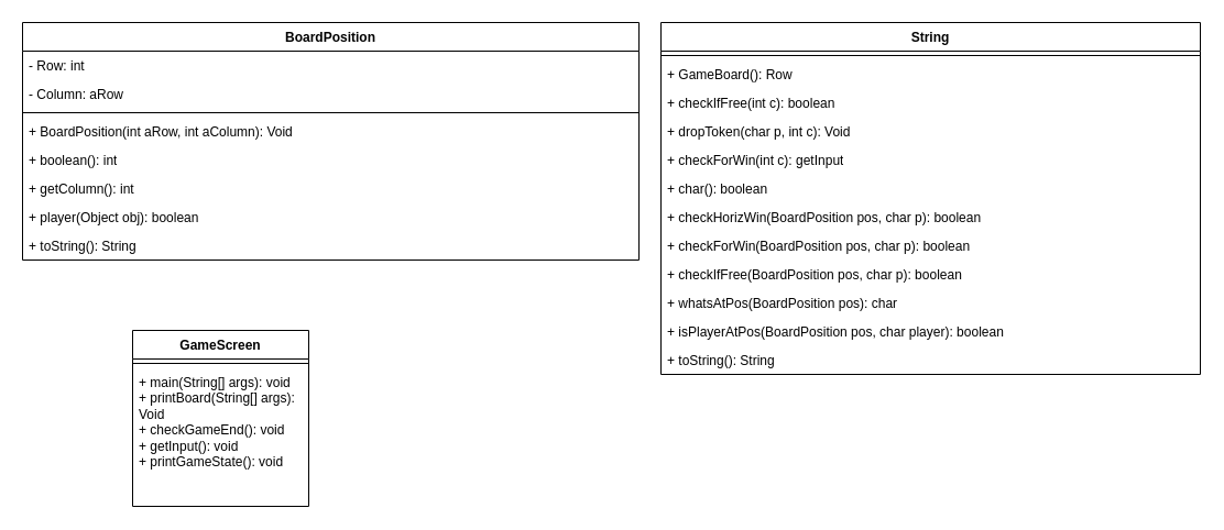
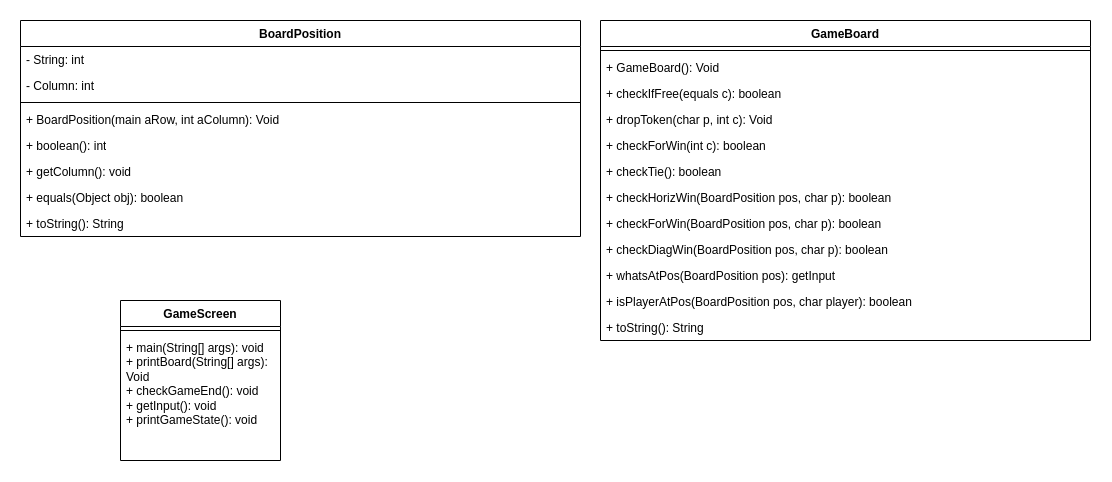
  <mxCell id="0" />
  <mxCell id="1" parent="0" />
  <mxCell id="2" value="BoardPosition" style="swimlane;fontStyle=1;align=center;verticalAlign=top;childLayout=stackLayout;horizontal=1;startSize=26;horizontalStack=0;resizeParent=1;resizeParentMax=0;resizeLast=0;collapsible=1;marginBottom=0;whiteSpace=wrap;html=1;" parent="1" vertex="1"><mxGeometry x="20" y="20" width="560" height="216" as="geometry" /></mxCell>
- <mxCell id="3" value="- Row: int" style="text;strokeColor=none;fillColor=none;align=left;verticalAlign=top;spacingLeft=4;spacingRight=4;overflow=hidden;rotatable=0;points=[[0,0.5],[1,0.5]];portConstraint=eastwest;whiteSpace=wrap;html=1;" parent="2" vertex="1"><mxGeometry y="26" width="560" height="26" as="geometry" /></mxCell>
- <mxCell id="4" value="- Column: aRow" style="text;strokeColor=none;fillColor=none;align=left;verticalAlign=top;spacingLeft=4;spacingRight=4;overflow=hidden;rotatable=0;points=[[0,0.5],[1,0.5]];portConstraint=eastwest;whiteSpace=wrap;html=1;" parent="2" vertex="1"><mxGeometry y="52" width="560" height="26" as="geometry" /></mxCell>
+ <mxCell id="3" value="- String: int" style="text;strokeColor=none;fillColor=none;align=left;verticalAlign=top;spacingLeft=4;spacingRight=4;overflow=hidden;rotatable=0;points=[[0,0.5],[1,0.5]];portConstraint=eastwest;whiteSpace=wrap;html=1;" parent="2" vertex="1"><mxGeometry y="26" width="560" height="26" as="geometry" /></mxCell>
+ <mxCell id="4" value="- Column: int" style="text;strokeColor=none;fillColor=none;align=left;verticalAlign=top;spacingLeft=4;spacingRight=4;overflow=hidden;rotatable=0;points=[[0,0.5],[1,0.5]];portConstraint=eastwest;whiteSpace=wrap;html=1;" parent="2" vertex="1"><mxGeometry y="52" width="560" height="26" as="geometry" /></mxCell>
  <mxCell id="5" value="" style="line;strokeWidth=1;fillColor=none;align=left;verticalAlign=middle;spacingTop=-1;spacingLeft=3;spacingRight=3;rotatable=0;labelPosition=right;points=[];portConstraint=eastwest;strokeColor=inherit;" parent="2" vertex="1"><mxGeometry y="78" width="560" height="8" as="geometry" /></mxCell>
- <mxCell id="6" value="+ BoardPosition(int aRow, int aColumn): Void" style="text;strokeColor=none;fillColor=none;align=left;verticalAlign=top;spacingLeft=4;spacingRight=4;overflow=hidden;rotatable=0;points=[[0,0.5],[1,0.5]];portConstraint=eastwest;whiteSpace=wrap;html=1;" parent="2" vertex="1"><mxGeometry y="86" width="560" height="26" as="geometry" /></mxCell>
+ <mxCell id="6" value="+ BoardPosition(main aRow, int aColumn): Void" style="text;strokeColor=none;fillColor=none;align=left;verticalAlign=top;spacingLeft=4;spacingRight=4;overflow=hidden;rotatable=0;points=[[0,0.5],[1,0.5]];portConstraint=eastwest;whiteSpace=wrap;html=1;" parent="2" vertex="1"><mxGeometry y="86" width="560" height="26" as="geometry" /></mxCell>
  <mxCell id="7" value="+ boolean(): int" style="text;strokeColor=none;fillColor=none;align=left;verticalAlign=top;spacingLeft=4;spacingRight=4;overflow=hidden;rotatable=0;points=[[0,0.5],[1,0.5]];portConstraint=eastwest;whiteSpace=wrap;html=1;" parent="2" vertex="1"><mxGeometry y="112" width="560" height="26" as="geometry" /></mxCell>
- <mxCell id="8" value="+ getColumn(): int" style="text;strokeColor=none;fillColor=none;align=left;verticalAlign=top;spacingLeft=4;spacingRight=4;overflow=hidden;rotatable=0;points=[[0,0.5],[1,0.5]];portConstraint=eastwest;whiteSpace=wrap;html=1;" parent="2" vertex="1"><mxGeometry y="138" width="560" height="26" as="geometry" /></mxCell>
- <mxCell id="9" value="+ player(Object obj): boolean" style="text;strokeColor=none;fillColor=none;align=left;verticalAlign=top;spacingLeft=4;spacingRight=4;overflow=hidden;rotatable=0;points=[[0,0.5],[1,0.5]];portConstraint=eastwest;whiteSpace=wrap;html=1;" parent="2" vertex="1"><mxGeometry y="164" width="560" height="26" as="geometry" /></mxCell>
+ <mxCell id="8" value="+ getColumn(): void" style="text;strokeColor=none;fillColor=none;align=left;verticalAlign=top;spacingLeft=4;spacingRight=4;overflow=hidden;rotatable=0;points=[[0,0.5],[1,0.5]];portConstraint=eastwest;whiteSpace=wrap;html=1;" parent="2" vertex="1"><mxGeometry y="138" width="560" height="26" as="geometry" /></mxCell>
+ <mxCell id="9" value="+ equals(Object obj): boolean" style="text;strokeColor=none;fillColor=none;align=left;verticalAlign=top;spacingLeft=4;spacingRight=4;overflow=hidden;rotatable=0;points=[[0,0.5],[1,0.5]];portConstraint=eastwest;whiteSpace=wrap;html=1;" parent="2" vertex="1"><mxGeometry y="164" width="560" height="26" as="geometry" /></mxCell>
  <mxCell id="10" value="+ toString(): String" style="text;strokeColor=none;fillColor=none;align=left;verticalAlign=top;spacingLeft=4;spacingRight=4;overflow=hidden;rotatable=0;points=[[0,0.5],[1,0.5]];portConstraint=eastwest;whiteSpace=wrap;html=1;" parent="2" vertex="1"><mxGeometry y="190" width="560" height="26" as="geometry" /></mxCell>
- <mxCell id="11" value="String" style="swimlane;fontStyle=1;align=center;verticalAlign=top;childLayout=stackLayout;horizontal=1;startSize=26;horizontalStack=0;resizeParent=1;resizeParentMax=0;resizeLast=0;collapsible=1;marginBottom=0;whiteSpace=wrap;html=1;" parent="1" vertex="1"><mxGeometry x="600" y="20" width="490" height="320" as="geometry" /></mxCell>
+ <mxCell id="11" value="GameBoard" style="swimlane;fontStyle=1;align=center;verticalAlign=top;childLayout=stackLayout;horizontal=1;startSize=26;horizontalStack=0;resizeParent=1;resizeParentMax=0;resizeLast=0;collapsible=1;marginBottom=0;whiteSpace=wrap;html=1;" parent="1" vertex="1"><mxGeometry x="600" y="20" width="490" height="320" as="geometry" /></mxCell>
  <mxCell id="12" value="" style="line;strokeWidth=1;fillColor=none;align=left;verticalAlign=middle;spacingTop=-1;spacingLeft=3;spacingRight=3;rotatable=0;labelPosition=right;points=[];portConstraint=eastwest;strokeColor=inherit;" parent="11" vertex="1"><mxGeometry y="26" width="490" height="8" as="geometry" /></mxCell>
- <mxCell id="13" value="+ GameBoard(): Row" style="text;strokeColor=none;fillColor=none;align=left;verticalAlign=top;spacingLeft=4;spacingRight=4;overflow=hidden;rotatable=0;points=[[0,0.5],[1,0.5]];portConstraint=eastwest;whiteSpace=wrap;html=1;" parent="11" vertex="1"><mxGeometry y="34" width="490" height="26" as="geometry" /></mxCell>
- <mxCell id="14" value="+ checkIfFree(int c): boolean" style="text;strokeColor=none;fillColor=none;align=left;verticalAlign=top;spacingLeft=4;spacingRight=4;overflow=hidden;rotatable=0;points=[[0,0.5],[1,0.5]];portConstraint=eastwest;whiteSpace=wrap;html=1;" parent="11" vertex="1"><mxGeometry y="60" width="490" height="26" as="geometry" /></mxCell>
+ <mxCell id="13" value="+ GameBoard(): Void" style="text;strokeColor=none;fillColor=none;align=left;verticalAlign=top;spacingLeft=4;spacingRight=4;overflow=hidden;rotatable=0;points=[[0,0.5],[1,0.5]];portConstraint=eastwest;whiteSpace=wrap;html=1;" parent="11" vertex="1"><mxGeometry y="34" width="490" height="26" as="geometry" /></mxCell>
+ <mxCell id="14" value="+ checkIfFree(equals c): boolean" style="text;strokeColor=none;fillColor=none;align=left;verticalAlign=top;spacingLeft=4;spacingRight=4;overflow=hidden;rotatable=0;points=[[0,0.5],[1,0.5]];portConstraint=eastwest;whiteSpace=wrap;html=1;" parent="11" vertex="1"><mxGeometry y="60" width="490" height="26" as="geometry" /></mxCell>
  <mxCell id="15" value="+ dropToken(char p, int c): Void" style="text;strokeColor=none;fillColor=none;align=left;verticalAlign=top;spacingLeft=4;spacingRight=4;overflow=hidden;rotatable=0;points=[[0,0.5],[1,0.5]];portConstraint=eastwest;whiteSpace=wrap;html=1;" parent="11" vertex="1"><mxGeometry y="86" width="490" height="26" as="geometry" /></mxCell>
- <mxCell id="16" value="+ checkForWin(int c): getInput" style="text;strokeColor=none;fillColor=none;align=left;verticalAlign=top;spacingLeft=4;spacingRight=4;overflow=hidden;rotatable=0;points=[[0,0.5],[1,0.5]];portConstraint=eastwest;whiteSpace=wrap;html=1;" parent="11" vertex="1"><mxGeometry y="112" width="490" height="26" as="geometry" /></mxCell>
- <mxCell id="17" value="+ char(): boolean" style="text;strokeColor=none;fillColor=none;align=left;verticalAlign=top;spacingLeft=4;spacingRight=4;overflow=hidden;rotatable=0;points=[[0,0.5],[1,0.5]];portConstraint=eastwest;whiteSpace=wrap;html=1;" parent="11" vertex="1"><mxGeometry y="138" width="490" height="26" as="geometry" /></mxCell>
+ <mxCell id="16" value="+ checkForWin(int c): boolean" style="text;strokeColor=none;fillColor=none;align=left;verticalAlign=top;spacingLeft=4;spacingRight=4;overflow=hidden;rotatable=0;points=[[0,0.5],[1,0.5]];portConstraint=eastwest;whiteSpace=wrap;html=1;" parent="11" vertex="1"><mxGeometry y="112" width="490" height="26" as="geometry" /></mxCell>
+ <mxCell id="17" value="+ checkTie(): boolean" style="text;strokeColor=none;fillColor=none;align=left;verticalAlign=top;spacingLeft=4;spacingRight=4;overflow=hidden;rotatable=0;points=[[0,0.5],[1,0.5]];portConstraint=eastwest;whiteSpace=wrap;html=1;" parent="11" vertex="1"><mxGeometry y="138" width="490" height="26" as="geometry" /></mxCell>
  <mxCell id="18" value="+ checkHorizWin(BoardPosition pos, char p): boolean" style="text;strokeColor=none;fillColor=none;align=left;verticalAlign=top;spacingLeft=4;spacingRight=4;overflow=hidden;rotatable=0;points=[[0,0.5],[1,0.5]];portConstraint=eastwest;whiteSpace=wrap;html=1;" parent="11" vertex="1"><mxGeometry y="164" width="490" height="26" as="geometry" /></mxCell>
  <mxCell id="19" value="+ checkForWin(BoardPosition pos, char p): boolean" style="text;strokeColor=none;fillColor=none;align=left;verticalAlign=top;spacingLeft=4;spacingRight=4;overflow=hidden;rotatable=0;points=[[0,0.5],[1,0.5]];portConstraint=eastwest;whiteSpace=wrap;html=1;" parent="11" vertex="1"><mxGeometry y="190" width="490" height="26" as="geometry" /></mxCell>
- <mxCell id="20" value="+ checkIfFree(BoardPosition pos, char p): boolean" style="text;strokeColor=none;fillColor=none;align=left;verticalAlign=top;spacingLeft=4;spacingRight=4;overflow=hidden;rotatable=0;points=[[0,0.5],[1,0.5]];portConstraint=eastwest;whiteSpace=wrap;html=1;" parent="11" vertex="1"><mxGeometry y="216" width="490" height="26" as="geometry" /></mxCell>
- <mxCell id="21" value="+ whatsAtPos(BoardPosition pos): char" style="text;strokeColor=none;fillColor=none;align=left;verticalAlign=top;spacingLeft=4;spacingRight=4;overflow=hidden;rotatable=0;points=[[0,0.5],[1,0.5]];portConstraint=eastwest;whiteSpace=wrap;html=1;" parent="11" vertex="1"><mxGeometry y="242" width="490" height="26" as="geometry" /></mxCell>
+ <mxCell id="20" value="+ checkDiagWin(BoardPosition pos, char p): boolean" style="text;strokeColor=none;fillColor=none;align=left;verticalAlign=top;spacingLeft=4;spacingRight=4;overflow=hidden;rotatable=0;points=[[0,0.5],[1,0.5]];portConstraint=eastwest;whiteSpace=wrap;html=1;" parent="11" vertex="1"><mxGeometry y="216" width="490" height="26" as="geometry" /></mxCell>
+ <mxCell id="21" value="+ whatsAtPos(BoardPosition pos): getInput" style="text;strokeColor=none;fillColor=none;align=left;verticalAlign=top;spacingLeft=4;spacingRight=4;overflow=hidden;rotatable=0;points=[[0,0.5],[1,0.5]];portConstraint=eastwest;whiteSpace=wrap;html=1;" parent="11" vertex="1"><mxGeometry y="242" width="490" height="26" as="geometry" /></mxCell>
  <mxCell id="22" value="+ isPlayerAtPos(BoardPosition pos, char player): boolean" style="text;strokeColor=none;fillColor=none;align=left;verticalAlign=top;spacingLeft=4;spacingRight=4;overflow=hidden;rotatable=0;points=[[0,0.5],[1,0.5]];portConstraint=eastwest;whiteSpace=wrap;html=1;" parent="11" vertex="1"><mxGeometry y="268" width="490" height="26" as="geometry" /></mxCell>
  <mxCell id="23" value="+ toString(): String" style="text;strokeColor=none;fillColor=none;align=left;verticalAlign=top;spacingLeft=4;spacingRight=4;overflow=hidden;rotatable=0;points=[[0,0.5],[1,0.5]];portConstraint=eastwest;whiteSpace=wrap;html=1;" parent="11" vertex="1"><mxGeometry y="294" width="490" height="26" as="geometry" /></mxCell>
  <mxCell id="24" value="GameScreen" style="swimlane;fontStyle=1;align=center;verticalAlign=top;childLayout=stackLayout;horizontal=1;startSize=26;horizontalStack=0;resizeParent=1;resizeParentMax=0;resizeLast=0;collapsible=1;marginBottom=0;whiteSpace=wrap;html=1;" parent="1" vertex="1"><mxGeometry x="120" y="300" width="160" height="160" as="geometry" /></mxCell>
  <mxCell id="25" value="" style="line;strokeWidth=1;fillColor=none;align=left;verticalAlign=middle;spacingTop=-1;spacingLeft=3;spacingRight=3;rotatable=0;labelPosition=right;points=[];portConstraint=eastwest;strokeColor=inherit;" parent="24" vertex="1"><mxGeometry y="26" width="160" height="8" as="geometry" /></mxCell>
  <mxCell id="26" value="+ main(String[] args): void&lt;div&gt;+ printBoard(String[] args): Void&lt;/div&gt;&lt;div&gt;+ checkGameEnd(): void&lt;/div&gt;&lt;div&gt;+ getInput(): void&lt;/div&gt;&lt;div&gt;+ printGameState(): void&lt;/div&gt;&lt;div&gt;&lt;br&gt;&lt;/div&gt;" style="text;strokeColor=none;fillColor=none;align=left;verticalAlign=top;spacingLeft=4;spacingRight=4;overflow=hidden;rotatable=0;points=[[0,0.5],[1,0.5]];portConstraint=eastwest;whiteSpace=wrap;html=1;" parent="24" vertex="1"><mxGeometry y="34" width="160" height="126" as="geometry" /></mxCell>
